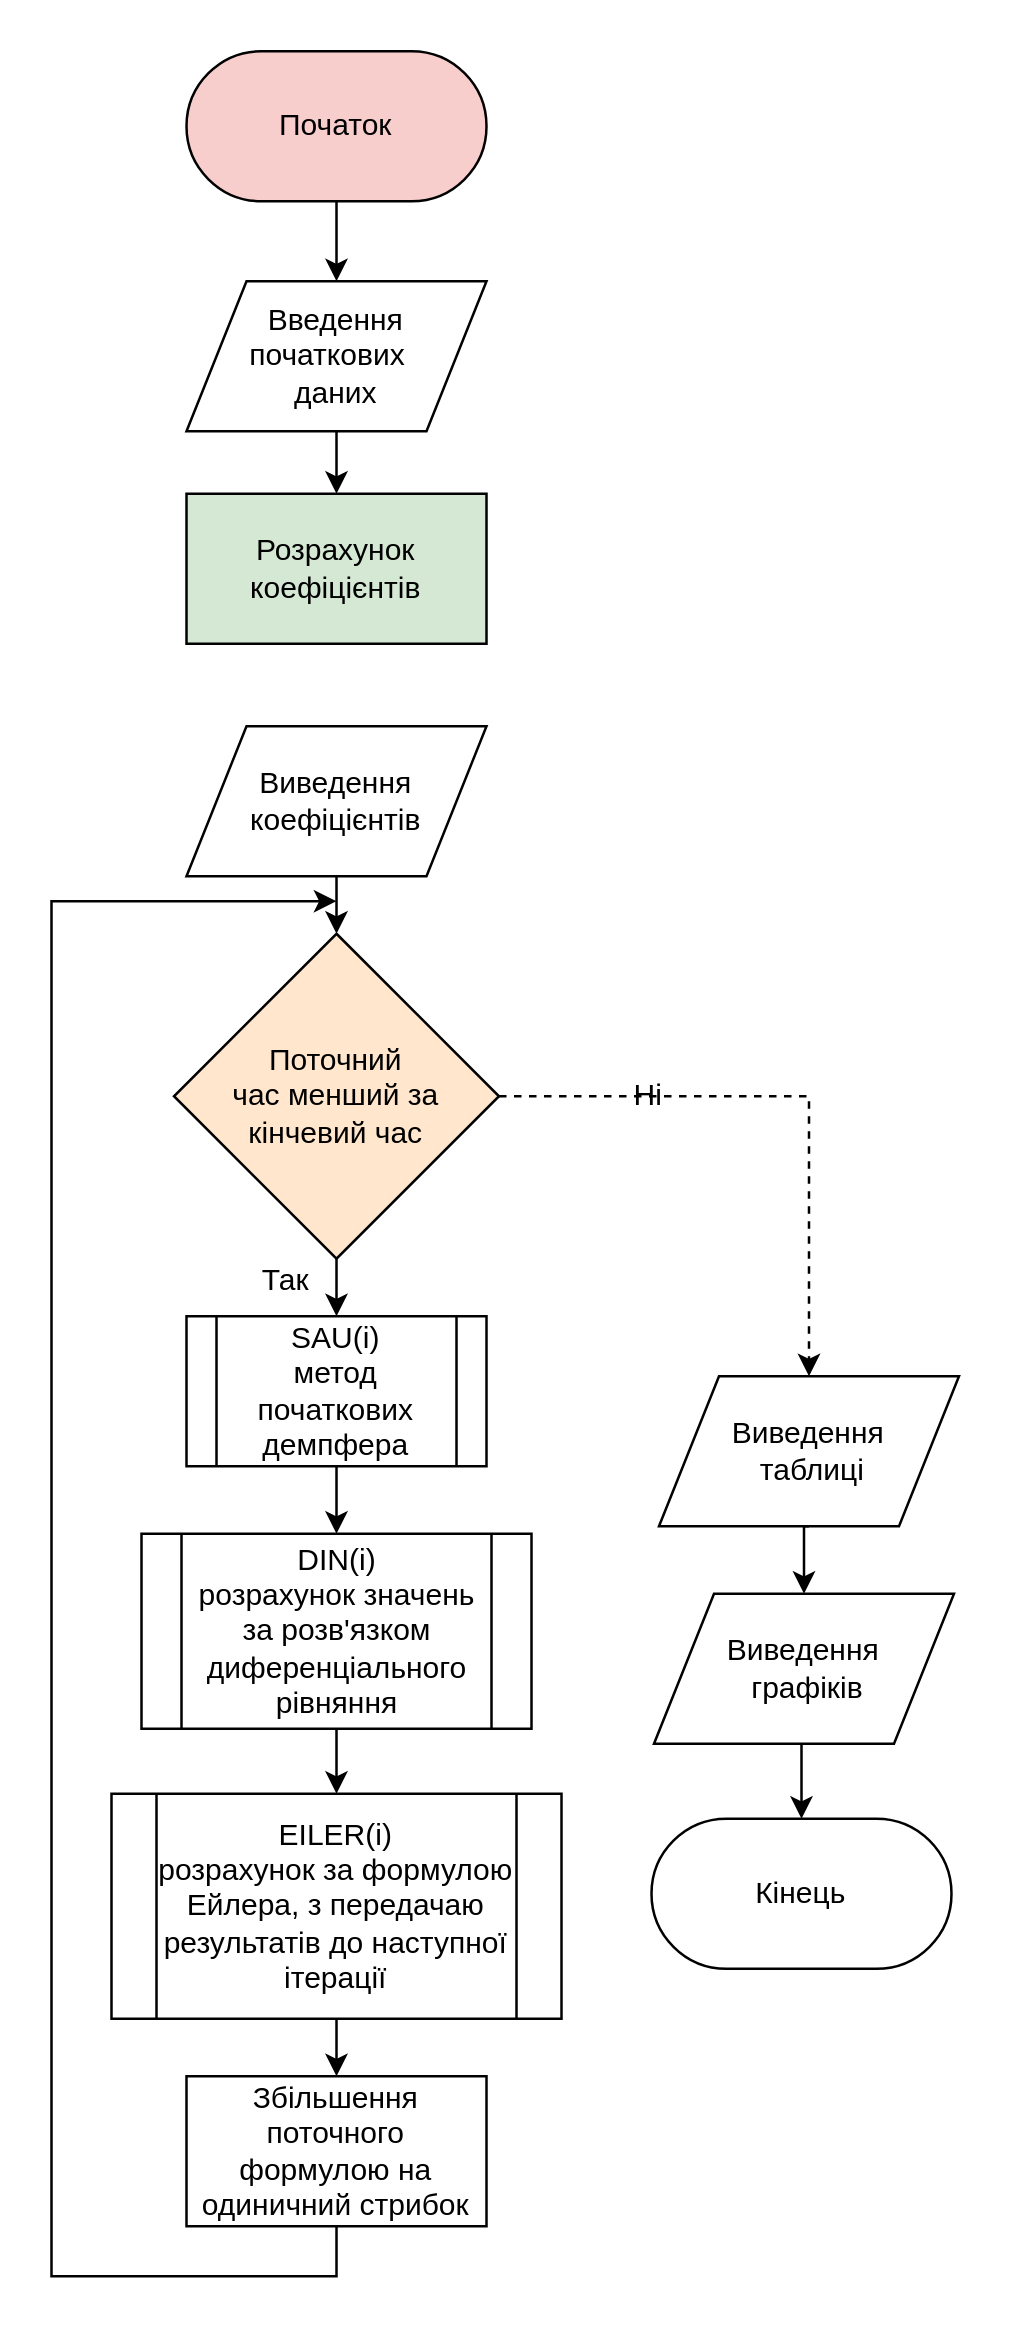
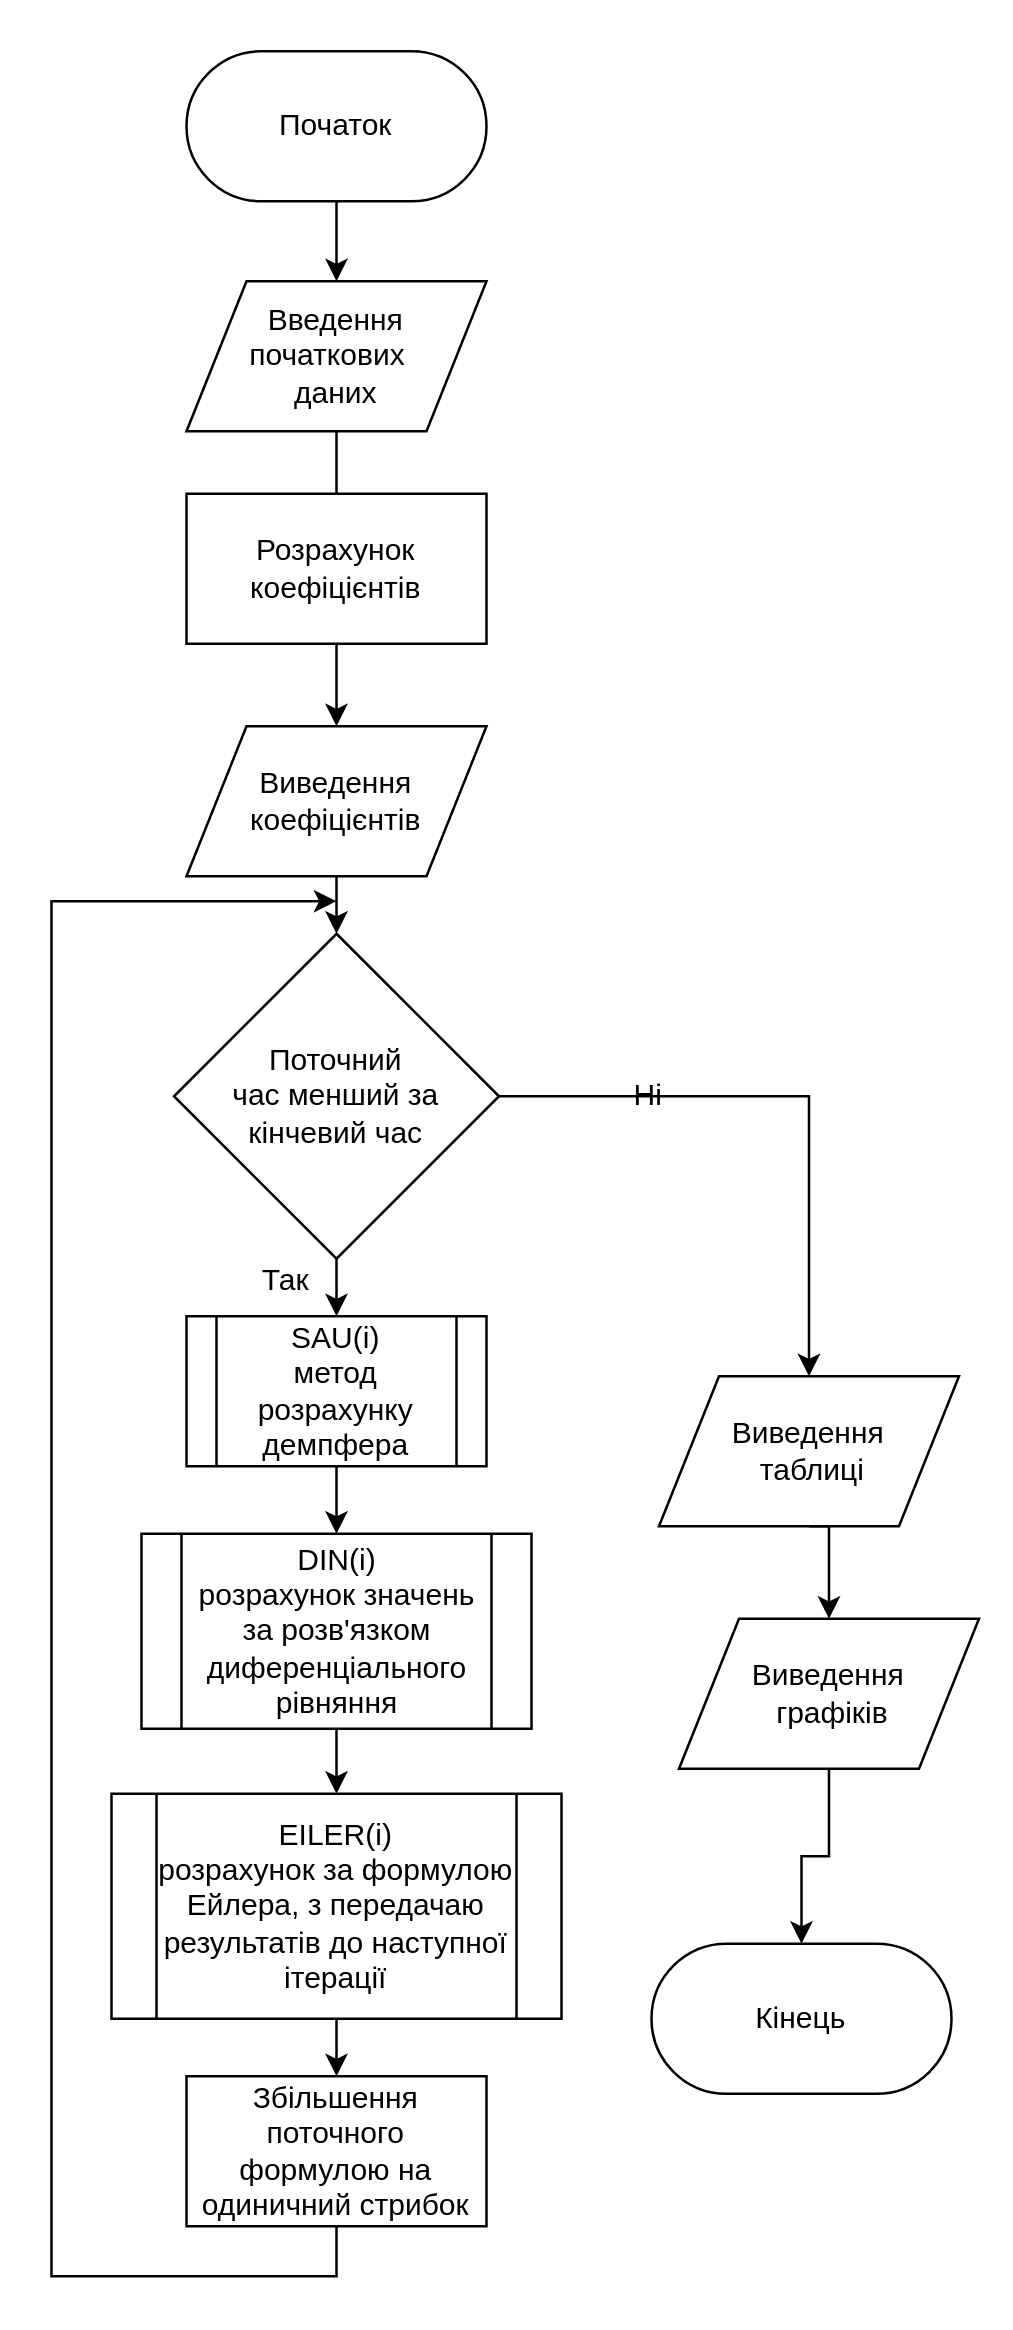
  <mxCell id="0" />
  <mxCell id="1" parent="0" />
- <mxCell id="2" style="edgeStyle=orthogonalEdgeStyle;rounded=0;orthogonalLoop=1;jettySize=auto;html=1;exitX=0.5;exitY=1;exitDx=0;exitDy=0;entryX=0.5;entryY=0;entryDx=0;entryDy=0;" parent="1" source="3" target="5" edge="1"><mxGeometry relative="1" as="geometry" /></mxCell>
+ <mxCell id="2" style="edgeStyle=orthogonalEdgeStyle;rounded=0;orthogonalLoop=1;jettySize=auto;html=1;exitX=0.5;exitY=1;exitDx=0;exitDy=0;entryX=0.5;entryY=0;entryDx=0;entryDy=0;endArrow=none;" parent="1" source="3" target="5" edge="1"><mxGeometry relative="1" as="geometry" /></mxCell>
  <mxCell id="3" value="Введення&lt;br&gt;початкових&amp;nbsp;&amp;nbsp;&lt;br&gt;даних" style="shape=parallelogram;perimeter=parallelogramPerimeter;whiteSpace=wrap;html=1;" parent="1" vertex="1"><mxGeometry x="74" y="112" width="120" height="60" as="geometry" /></mxCell>
- <mxCell id="5" value="Розрахунок коефіцієнтів" style="rounded=0;whiteSpace=wrap;html=1;fillColor=#d5e8d4;" parent="1" vertex="1"><mxGeometry x="74" y="197" width="120" height="60" as="geometry" /></mxCell>
+ <mxCell id="4" style="edgeStyle=orthogonalEdgeStyle;rounded=0;orthogonalLoop=1;jettySize=auto;html=1;exitX=0.5;exitY=1;exitDx=0;exitDy=0;entryX=0.5;entryY=0;entryDx=0;entryDy=0;" parent="1" source="5" target="7" edge="1"><mxGeometry relative="1" as="geometry" /></mxCell>
+ <mxCell id="5" value="Розрахунок коефіцієнтів" style="rounded=0;whiteSpace=wrap;html=1;" parent="1" vertex="1"><mxGeometry x="74" y="197" width="120" height="60" as="geometry" /></mxCell>
  <mxCell id="6" style="edgeStyle=orthogonalEdgeStyle;rounded=0;orthogonalLoop=1;jettySize=auto;html=1;exitX=0.5;exitY=1;exitDx=0;exitDy=0;entryX=0.5;entryY=0;entryDx=0;entryDy=0;" parent="1" source="7" target="12" edge="1"><mxGeometry relative="1" as="geometry" /></mxCell>
  <mxCell id="7" value="Виведення&lt;br&gt;коефіцієнтів" style="shape=parallelogram;perimeter=parallelogramPerimeter;whiteSpace=wrap;html=1;" parent="1" vertex="1"><mxGeometry x="74" y="290" width="120" height="60" as="geometry" /></mxCell>
  <mxCell id="8" style="edgeStyle=orthogonalEdgeStyle;rounded=0;orthogonalLoop=1;jettySize=auto;html=1;entryX=0.5;entryY=0;entryDx=0;entryDy=0;" parent="1" source="9" target="3" edge="1"><mxGeometry relative="1" as="geometry" /></mxCell>
- <mxCell id="9" value="Початок" style="rounded=1;whiteSpace=wrap;html=1;arcSize=50;fillColor=#f8cecc;" parent="1" vertex="1"><mxGeometry x="74" y="20" width="120" height="60" as="geometry" /></mxCell>
+ <mxCell id="9" value="Початок" style="rounded=1;whiteSpace=wrap;html=1;arcSize=50;" parent="1" vertex="1"><mxGeometry x="74" y="20" width="120" height="60" as="geometry" /></mxCell>
  <mxCell id="10" style="edgeStyle=orthogonalEdgeStyle;rounded=0;orthogonalLoop=1;jettySize=auto;html=1;exitX=0.5;exitY=1;exitDx=0;exitDy=0;entryX=0.5;entryY=0;entryDx=0;entryDy=0;" parent="1" source="12" target="14" edge="1"><mxGeometry relative="1" as="geometry" /></mxCell>
- <mxCell id="11" style="edgeStyle=orthogonalEdgeStyle;rounded=0;orthogonalLoop=1;jettySize=auto;html=1;exitX=1;exitY=0.5;exitDx=0;exitDy=0;entryX=0.5;entryY=0;entryDx=0;entryDy=0;dashed=1;" parent="1" source="12" target="22" edge="1"><mxGeometry relative="1" as="geometry" /></mxCell>
- <mxCell id="12" value="Поточний &lt;br&gt;час менший за кінчевий час" style="rhombus;whiteSpace=wrap;html=1;fillColor=#ffe6cc;" parent="1" vertex="1"><mxGeometry x="69" y="373" width="130" height="130" as="geometry" /></mxCell>
+ <mxCell id="11" style="edgeStyle=orthogonalEdgeStyle;rounded=0;orthogonalLoop=1;jettySize=auto;html=1;exitX=1;exitY=0.5;exitDx=0;exitDy=0;entryX=0.5;entryY=0;entryDx=0;entryDy=0;" parent="1" source="12" target="22" edge="1"><mxGeometry relative="1" as="geometry" /></mxCell>
+ <mxCell id="12" value="Поточний &lt;br&gt;час менший за кінчевий час" style="rhombus;whiteSpace=wrap;html=1;" parent="1" vertex="1"><mxGeometry x="69" y="373" width="130" height="130" as="geometry" /></mxCell>
  <mxCell id="13" style="edgeStyle=orthogonalEdgeStyle;rounded=0;orthogonalLoop=1;jettySize=auto;html=1;entryX=0.5;entryY=0;entryDx=0;entryDy=0;" parent="1" source="14" target="16" edge="1"><mxGeometry relative="1" as="geometry" /></mxCell>
- <mxCell id="14" value="SAU(i)&lt;br&gt;метод початкових демпфера" style="shape=process;whiteSpace=wrap;html=1;backgroundOutline=1;" parent="1" vertex="1"><mxGeometry x="74" y="526" width="120" height="60" as="geometry" /></mxCell>
+ <mxCell id="14" value="SAU(i)&lt;br&gt;метод розрахунку демпфера" style="shape=process;whiteSpace=wrap;html=1;backgroundOutline=1;" parent="1" vertex="1"><mxGeometry x="74" y="526" width="120" height="60" as="geometry" /></mxCell>
  <mxCell id="15" style="edgeStyle=orthogonalEdgeStyle;rounded=0;orthogonalLoop=1;jettySize=auto;html=1;entryX=0.5;entryY=0;entryDx=0;entryDy=0;" parent="1" source="16" target="18" edge="1"><mxGeometry relative="1" as="geometry" /></mxCell>
  <mxCell id="16" value="DIN(i)&lt;br&gt;розрахунок значень за розв'язком диференціального рівняння" style="shape=process;whiteSpace=wrap;html=1;backgroundOutline=1;" parent="1" vertex="1"><mxGeometry x="56" y="613" width="156" height="78" as="geometry" /></mxCell>
  <mxCell id="17" style="edgeStyle=orthogonalEdgeStyle;rounded=0;orthogonalLoop=1;jettySize=auto;html=1;exitX=0.5;exitY=1;exitDx=0;exitDy=0;entryX=0.5;entryY=0;entryDx=0;entryDy=0;" parent="1" source="18" target="27" edge="1"><mxGeometry relative="1" as="geometry" /></mxCell>
  <mxCell id="18" value="EILER(i)&lt;br&gt;розрахунок за формулою Ейлера, з передачаю результатів до наступної ітерації" style="shape=process;whiteSpace=wrap;html=1;backgroundOutline=1;" parent="1" vertex="1"><mxGeometry x="44" y="717" width="180" height="90" as="geometry" /></mxCell>
  <mxCell id="19" value="Так" style="text;html=1;strokeColor=none;fillColor=none;align=center;verticalAlign=middle;whiteSpace=wrap;rounded=0;" parent="1" vertex="1"><mxGeometry x="94" y="502" width="40" height="20" as="geometry" /></mxCell>
  <mxCell id="20" value="Ні" style="text;html=1;strokeColor=none;fillColor=none;align=center;verticalAlign=middle;whiteSpace=wrap;rounded=0;" parent="1" vertex="1"><mxGeometry x="239" y="428" width="40" height="20" as="geometry" /></mxCell>
  <mxCell id="21" style="edgeStyle=orthogonalEdgeStyle;rounded=0;orthogonalLoop=1;jettySize=auto;html=1;exitX=0.5;exitY=1;exitDx=0;exitDy=0;entryX=0.5;entryY=0;entryDx=0;entryDy=0;" parent="1" source="22" target="24" edge="1"><mxGeometry relative="1" as="geometry" /></mxCell>
  <mxCell id="22" value="Виведення&lt;br&gt;&amp;nbsp;таблиці" style="shape=parallelogram;perimeter=parallelogramPerimeter;whiteSpace=wrap;html=1;" parent="1" vertex="1"><mxGeometry x="263" y="550" width="120" height="60" as="geometry" /></mxCell>
  <mxCell id="23" style="edgeStyle=orthogonalEdgeStyle;rounded=0;orthogonalLoop=1;jettySize=auto;html=1;exitX=0.5;exitY=1;exitDx=0;exitDy=0;entryX=0.5;entryY=0;entryDx=0;entryDy=0;" parent="1" source="24" target="25" edge="1"><mxGeometry relative="1" as="geometry" /></mxCell>
- <mxCell id="24" value="Виведення&lt;br&gt;&amp;nbsp;графіків" style="shape=parallelogram;perimeter=parallelogramPerimeter;whiteSpace=wrap;html=1;" parent="1" vertex="1"><mxGeometry x="261" y="637" width="120" height="60" as="geometry" /></mxCell>
- <mxCell id="25" value="Кінець" style="rounded=1;whiteSpace=wrap;html=1;arcSize=50;" parent="1" vertex="1"><mxGeometry x="260" y="727" width="120" height="60" as="geometry" /></mxCell>
+ <mxCell id="24" value="Виведення&lt;br&gt;&amp;nbsp;графіків" style="shape=parallelogram;perimeter=parallelogramPerimeter;whiteSpace=wrap;html=1;" parent="1" vertex="1"><mxGeometry x="271" y="647" width="120" height="60" as="geometry" /></mxCell>
+ <mxCell id="25" value="Кінець" style="rounded=1;whiteSpace=wrap;html=1;arcSize=50;" parent="1" vertex="1"><mxGeometry x="260" y="777" width="120" height="60" as="geometry" /></mxCell>
  <mxCell id="26" style="edgeStyle=orthogonalEdgeStyle;rounded=0;orthogonalLoop=1;jettySize=auto;html=1;exitX=0.5;exitY=1;exitDx=0;exitDy=0;" parent="1" source="27" edge="1"><mxGeometry relative="1" as="geometry"><mxPoint x="134" y="360" as="targetPoint" /><Array as="points"><mxPoint x="134" y="910" /><mxPoint x="20" y="910" /><mxPoint x="20" y="360" /></Array></mxGeometry></mxCell>
  <mxCell id="27" value="Збільшення поточного формулою на одиничний стрибок" style="rounded=0;whiteSpace=wrap;html=1;" parent="1" vertex="1"><mxGeometry x="74" y="830" width="120" height="60" as="geometry" /></mxCell>
